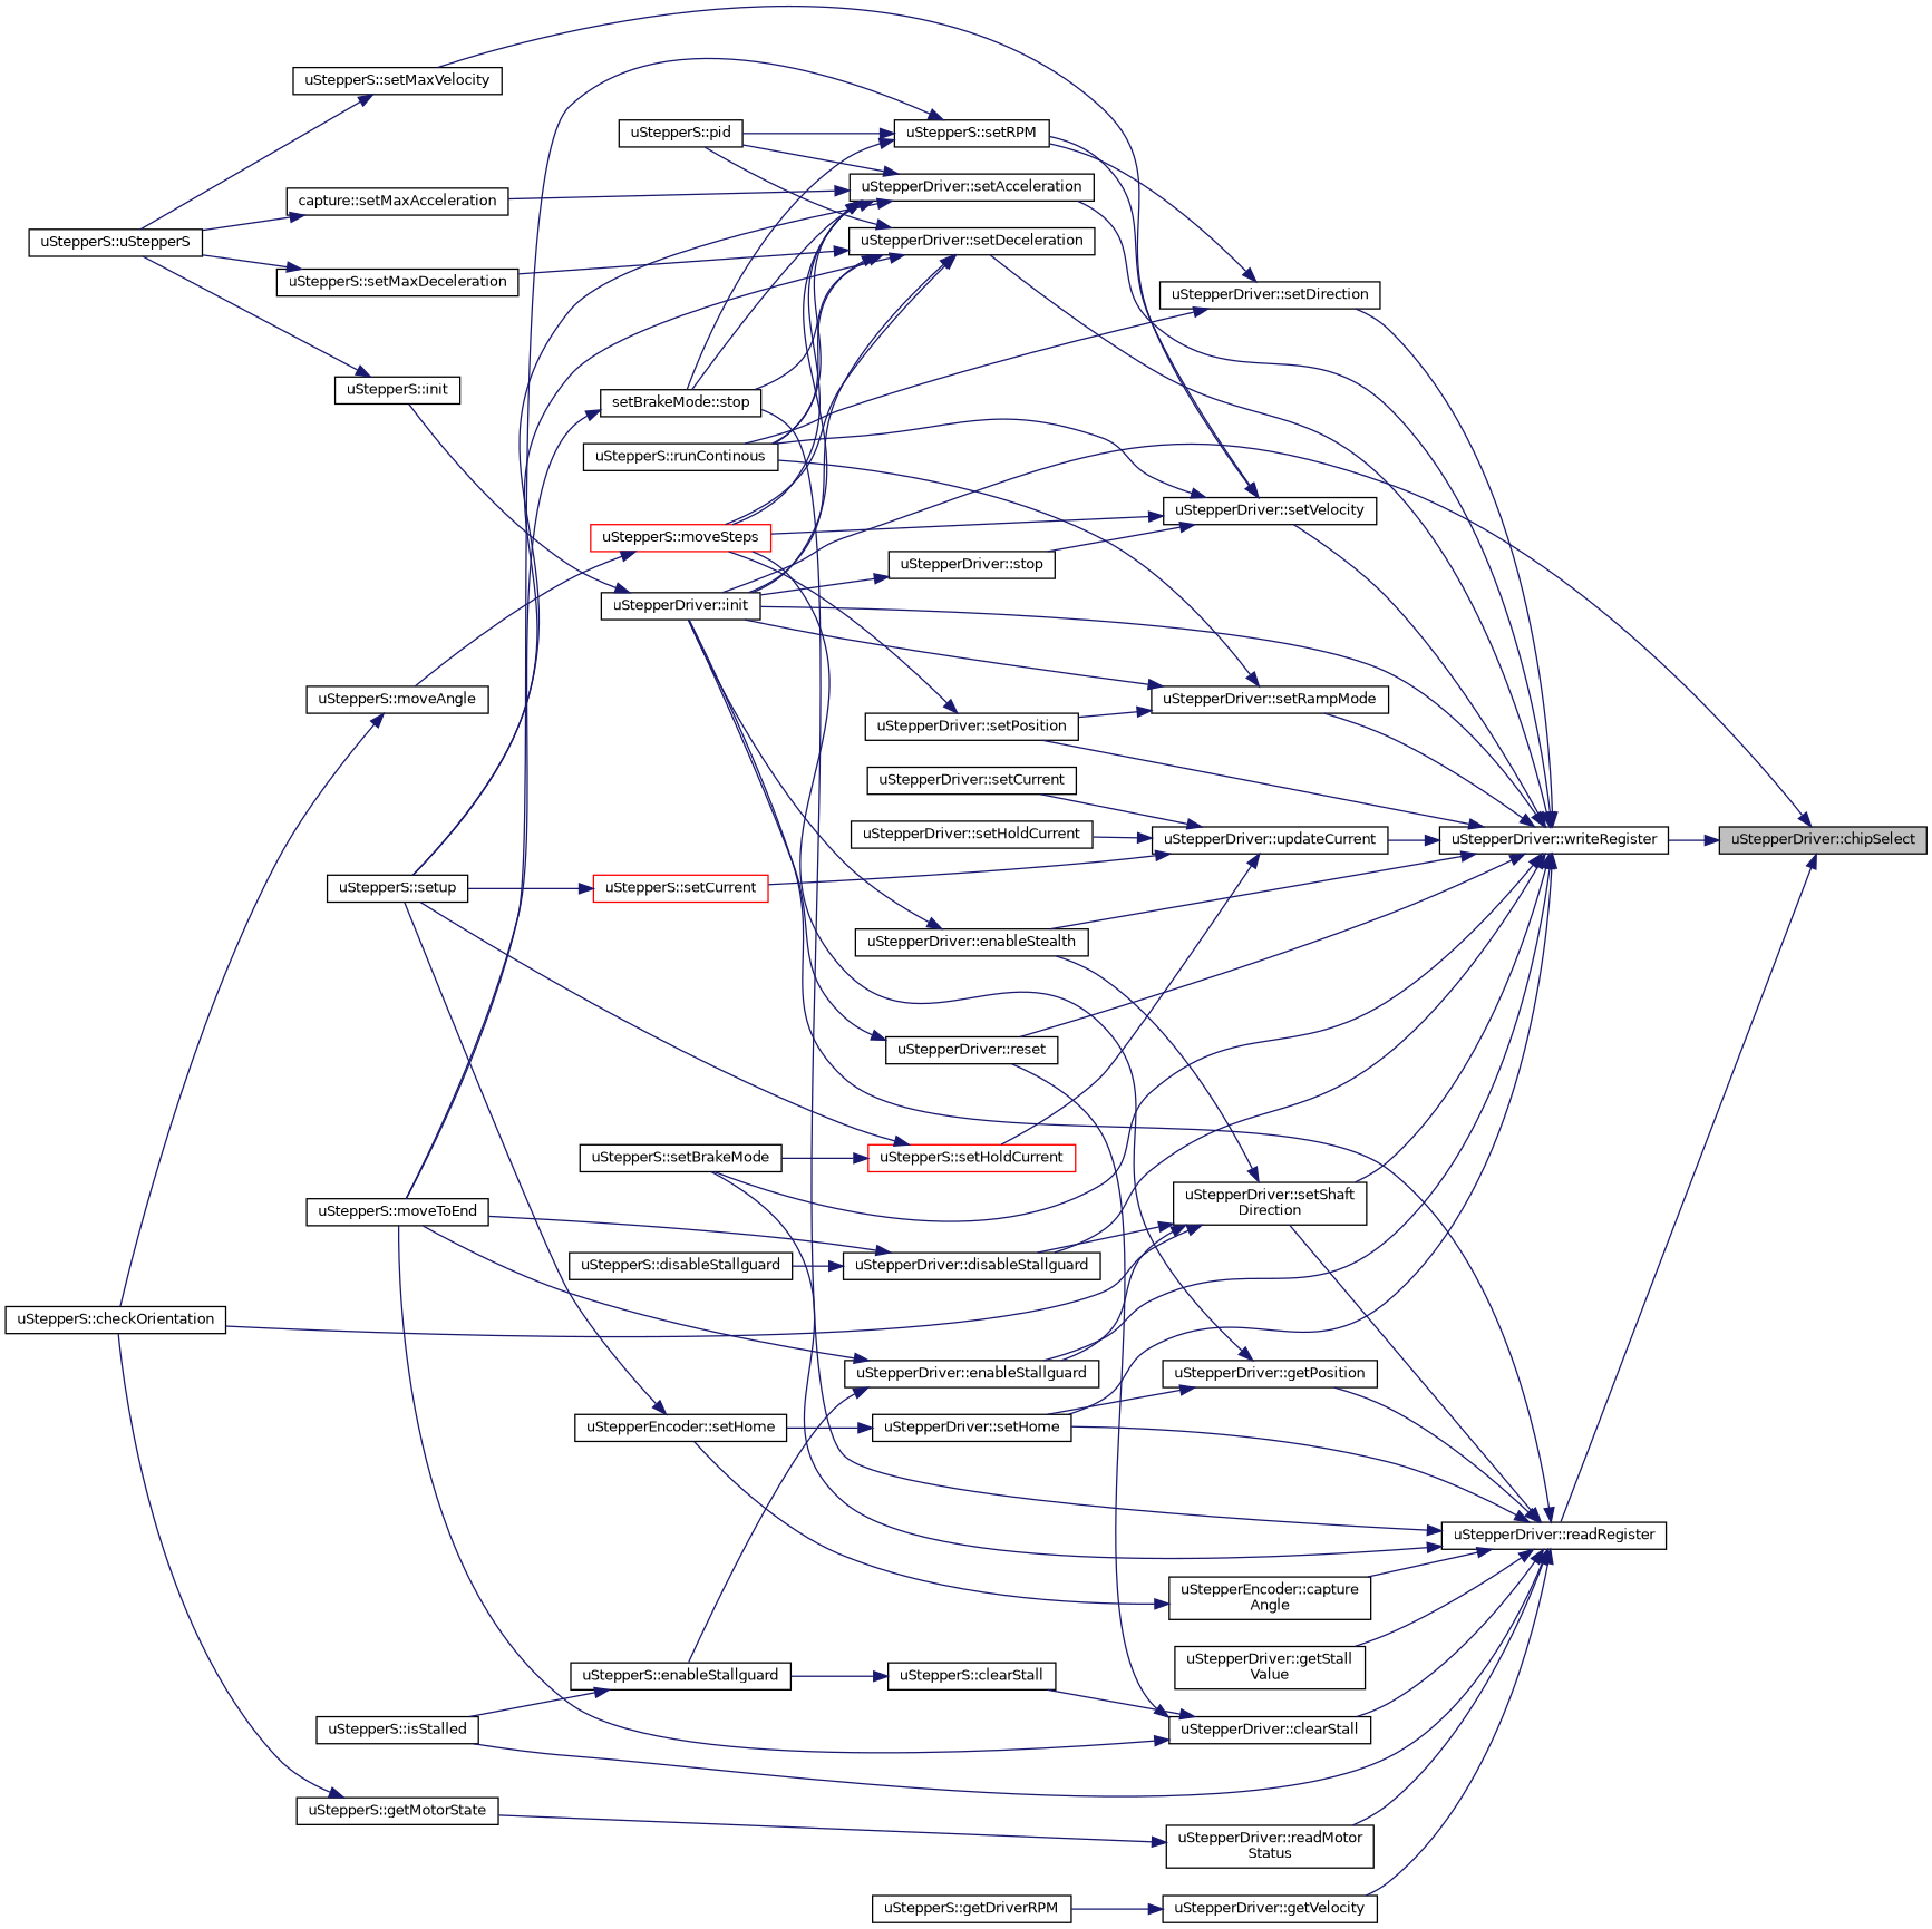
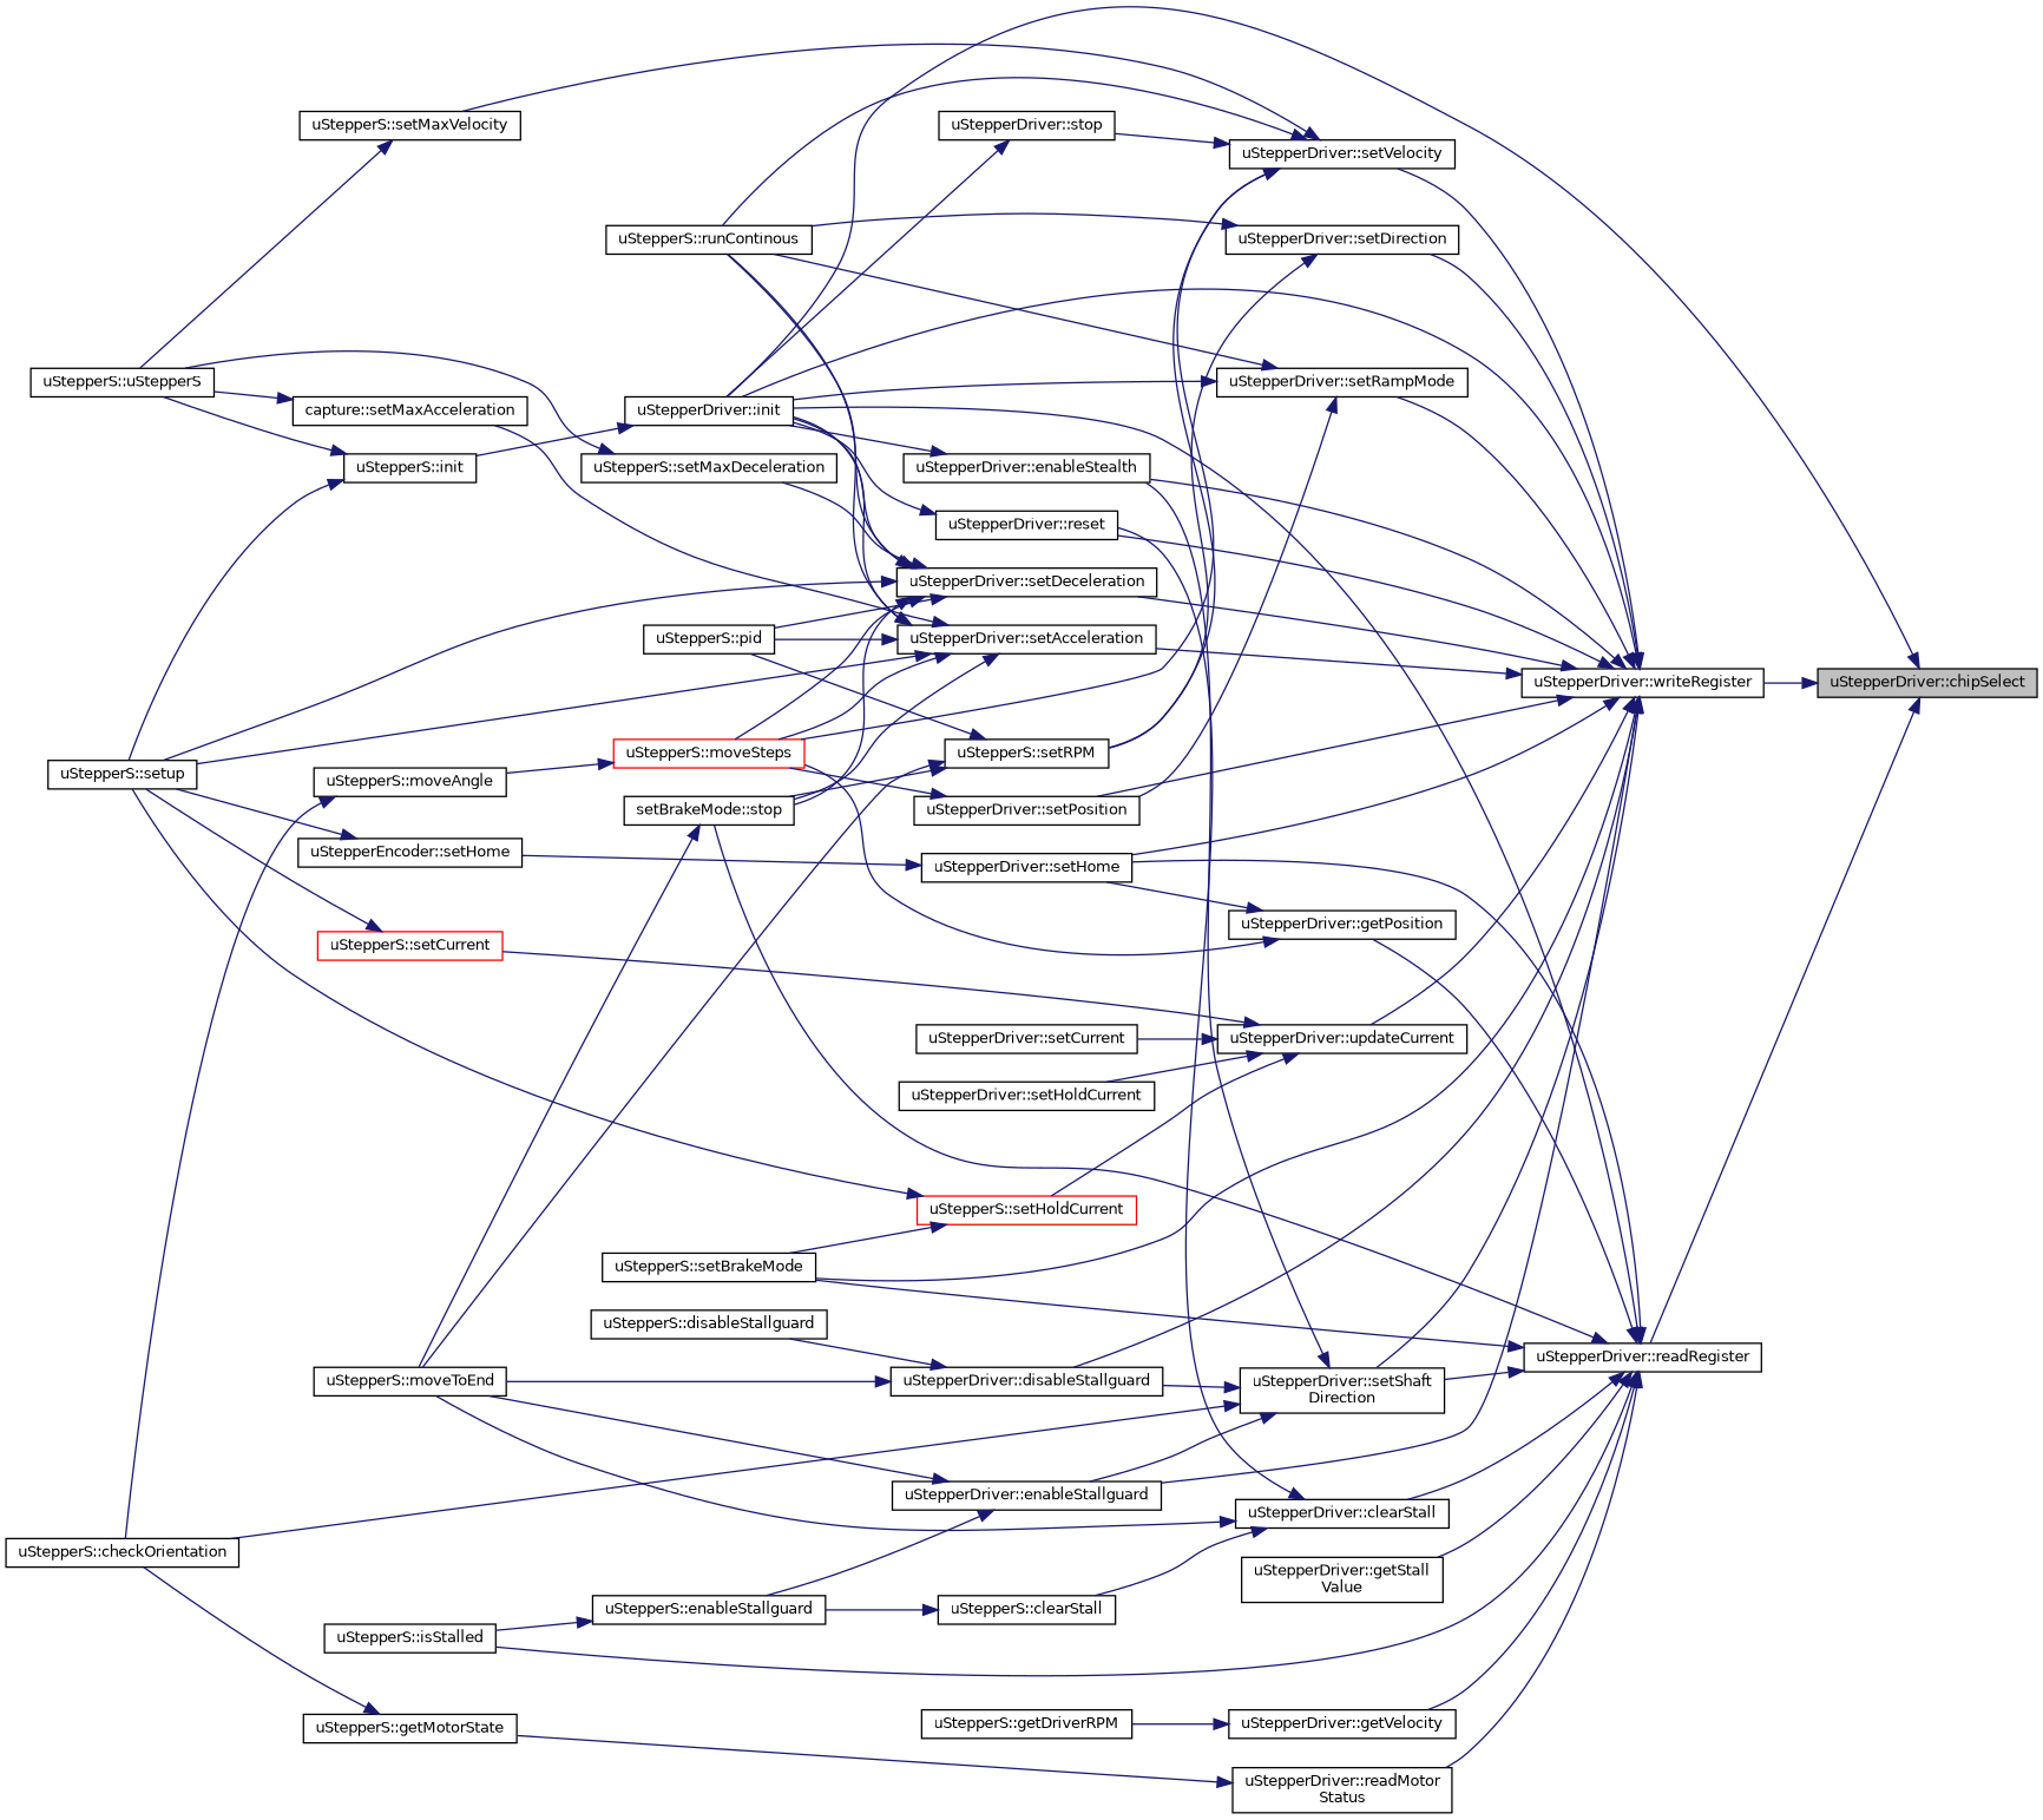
  digraph {
    rankdir=RL
    node [color=black fillcolor=white fontname=Helvetica fontsize=10 shape=record style=filled]
    edge [color=midnightblue dir=back fontname=Helvetica fontsize=10 labelfontname=Helvetica labelfontsize=10 style=solid]
    n1 [fillcolor=grey75 fontcolor=black height=0.2 label="uStepperDriver::chipSelect" width=0.4]
    n2 [height=0.2 label="uStepperDriver::init" width=0.4]
    n3 [height=0.2 label="uStepperDriver::readRegister" width=0.4]
    n4 [height=0.2 label="uStepperDriver::writeRegister" width=0.4]
    n5 [height=0.2 label="uStepperS::init" width=0.4]
-   n6 [height=0.2 label="uStepperEncoder::capture\lAngle" width=0.4]
    n7 [height=0.2 label="uStepperDriver::clearStall" width=0.4]
    n8 [height=0.2 label="uStepperS::isStalled" width=0.4]
    n9 [height=0.2 label="uStepperDriver::getPosition" width=0.4]
    n10 [height=0.2 label="uStepperDriver::setHome" width=0.4]
    n11 [height=0.2 label="uStepperDriver::getStall\lValue" width=0.4]
    n12 [height=0.2 label="uStepperDriver::getVelocity" width=0.4]
    n13 [height=0.2 label="uStepperDriver::readMotor\lStatus" width=0.4]
    n14 [height=0.2 label="uStepperS::setBrakeMode" width=0.4]
    n15 [height=0.2 label="uStepperDriver::setShaft\lDirection" width=0.4]
    n16 [height=0.2 label="setBrakeMode::stop" width=0.4]
    n17 [height=0.2 label="uStepperDriver::reset" width=0.4]
    n18 [height=0.2 label="uStepperDriver::disableStallguard" width=0.4]
    n19 [height=0.2 label="uStepperDriver::enableStallguard" width=0.4]
    n20 [height=0.2 label="uStepperDriver::enableStealth" width=0.4]
    n21 [height=0.2 label="uStepperDriver::setAcceleration" width=0.4]
    n22 [height=0.2 label="uStepperDriver::setDeceleration" width=0.4]
    n23 [height=0.2 label="uStepperDriver::setDirection" width=0.4]
    n24 [height=0.2 label="uStepperDriver::setPosition" width=0.4]
    n25 [height=0.2 label="uStepperDriver::setRampMode" width=0.4]
    n26 [height=0.2 label="uStepperDriver::setVelocity" width=0.4]
    n27 [height=0.2 label="uStepperDriver::updateCurrent" width=0.4]
    n28 [height=0.2 label="uStepperS::setup" width=0.4]
    n29 [height=0.2 label="uStepperS::uStepperS" width=0.4]
    n30 [height=0.2 label="uStepperEncoder::setHome" width=0.4]
    n31 [height=0.2 label="uStepperS::clearStall" width=0.4]
    n32 [height=0.2 label="uStepperS::moveToEnd" width=0.4]
    n33 [color=red height=0.2 label="uStepperS::moveSteps" width=0.4]
    n34 [height=0.2 label="uStepperS::getDriverRPM" width=0.4]
    n35 [height=0.2 label="uStepperS::getMotorState" width=0.4]
    n36 [height=0.2 label="uStepperS::checkOrientation" width=0.4]
    n37 [height=0.2 label="uStepperS::enableStallguard" width=0.4]
    n38 [height=0.2 label="uStepperS::moveAngle" width=0.4]
    n39 [height=0.2 label="uStepperS::disableStallguard" width=0.4]
    n40 [height=0.2 label="uStepperS::pid" width=0.4]
    n41 [height=0.2 label="uStepperS::runContinous" width=0.4]
    n42 [height=0.2 label="capture::setMaxAcceleration" width=0.4]
    n43 [height=0.2 label="uStepperS::setMaxDeceleration" width=0.4]
    n44 [height=0.2 label="uStepperS::setRPM" width=0.4]
    n45 [height=0.2 label="uStepperS::setMaxVelocity" width=0.4]
    n46 [height=0.2 label="uStepperDriver::stop" width=0.4]
    n47 [color=red height=0.2 label="uStepperS::setCurrent" width=0.4]
    n48 [height=0.2 label="uStepperDriver::setCurrent" width=0.4]
    n49 [color=red height=0.2 label="uStepperS::setHoldCurrent" width=0.4]
    n50 [height=0.2 label="uStepperDriver::setHoldCurrent" width=0.4]
    n1 -> n2
    n1 -> n3
    n1 -> n4
    n2 -> n5
    n3 -> n2
-   n3 -> n6
    n3 -> n7
    n3 -> n8
    n3 -> n9
    n3 -> n10
    n3 -> n11
    n3 -> n12
    n3 -> n13
    n3 -> n14
    n3 -> n15
    n3 -> n16
    n4 -> n2
    n4 -> n10
    n4 -> n14
    n4 -> n15
    n4 -> n17
    n4 -> n18
    n4 -> n19
    n4 -> n20
    n4 -> n21
    n4 -> n22
    n4 -> n23
    n4 -> n24
    n4 -> n25
    n4 -> n26
    n4 -> n27
+   n5 -> n28
    n5 -> n29
-   n6 -> n30
    n7 -> n17
    n7 -> n31
    n7 -> n32
    n9 -> n10
    n9 -> n33
    n10 -> n30
    n12 -> n34
    n13 -> n35
    n15 -> n18
    n15 -> n19
    n15 -> n20
    n15 -> n36
    n16 -> n32
    n17 -> n2
    n18 -> n32
    n18 -> n39
    n19 -> n32
    n19 -> n37
    n20 -> n2
    n21 -> n2
    n21 -> n16
    n21 -> n28
    n21 -> n33
    n21 -> n40
    n21 -> n41
    n21 -> n42
    n22 -> n2
    n22 -> n16
    n22 -> n28
    n22 -> n33
    n22 -> n40
    n22 -> n41
    n22 -> n43
    n23 -> n41
    n23 -> n44
    n24 -> n33
    n25 -> n2
    n25 -> n24
    n25 -> n41
    n26 -> n33
    n26 -> n41
    n26 -> n44
    n26 -> n45
    n26 -> n46
    n27 -> n47
    n27 -> n48
    n27 -> n49
    n27 -> n50
    n30 -> n28
    n31 -> n37
    n33 -> n38
    n35 -> n36
    n37 -> n8
    n38 -> n36
    n42 -> n29
    n43 -> n29
    n44 -> n16
    n44 -> n32
    n44 -> n40
    n45 -> n29
    n46 -> n2
    n47 -> n28
    n49 -> n14
    n49 -> n28
  }
